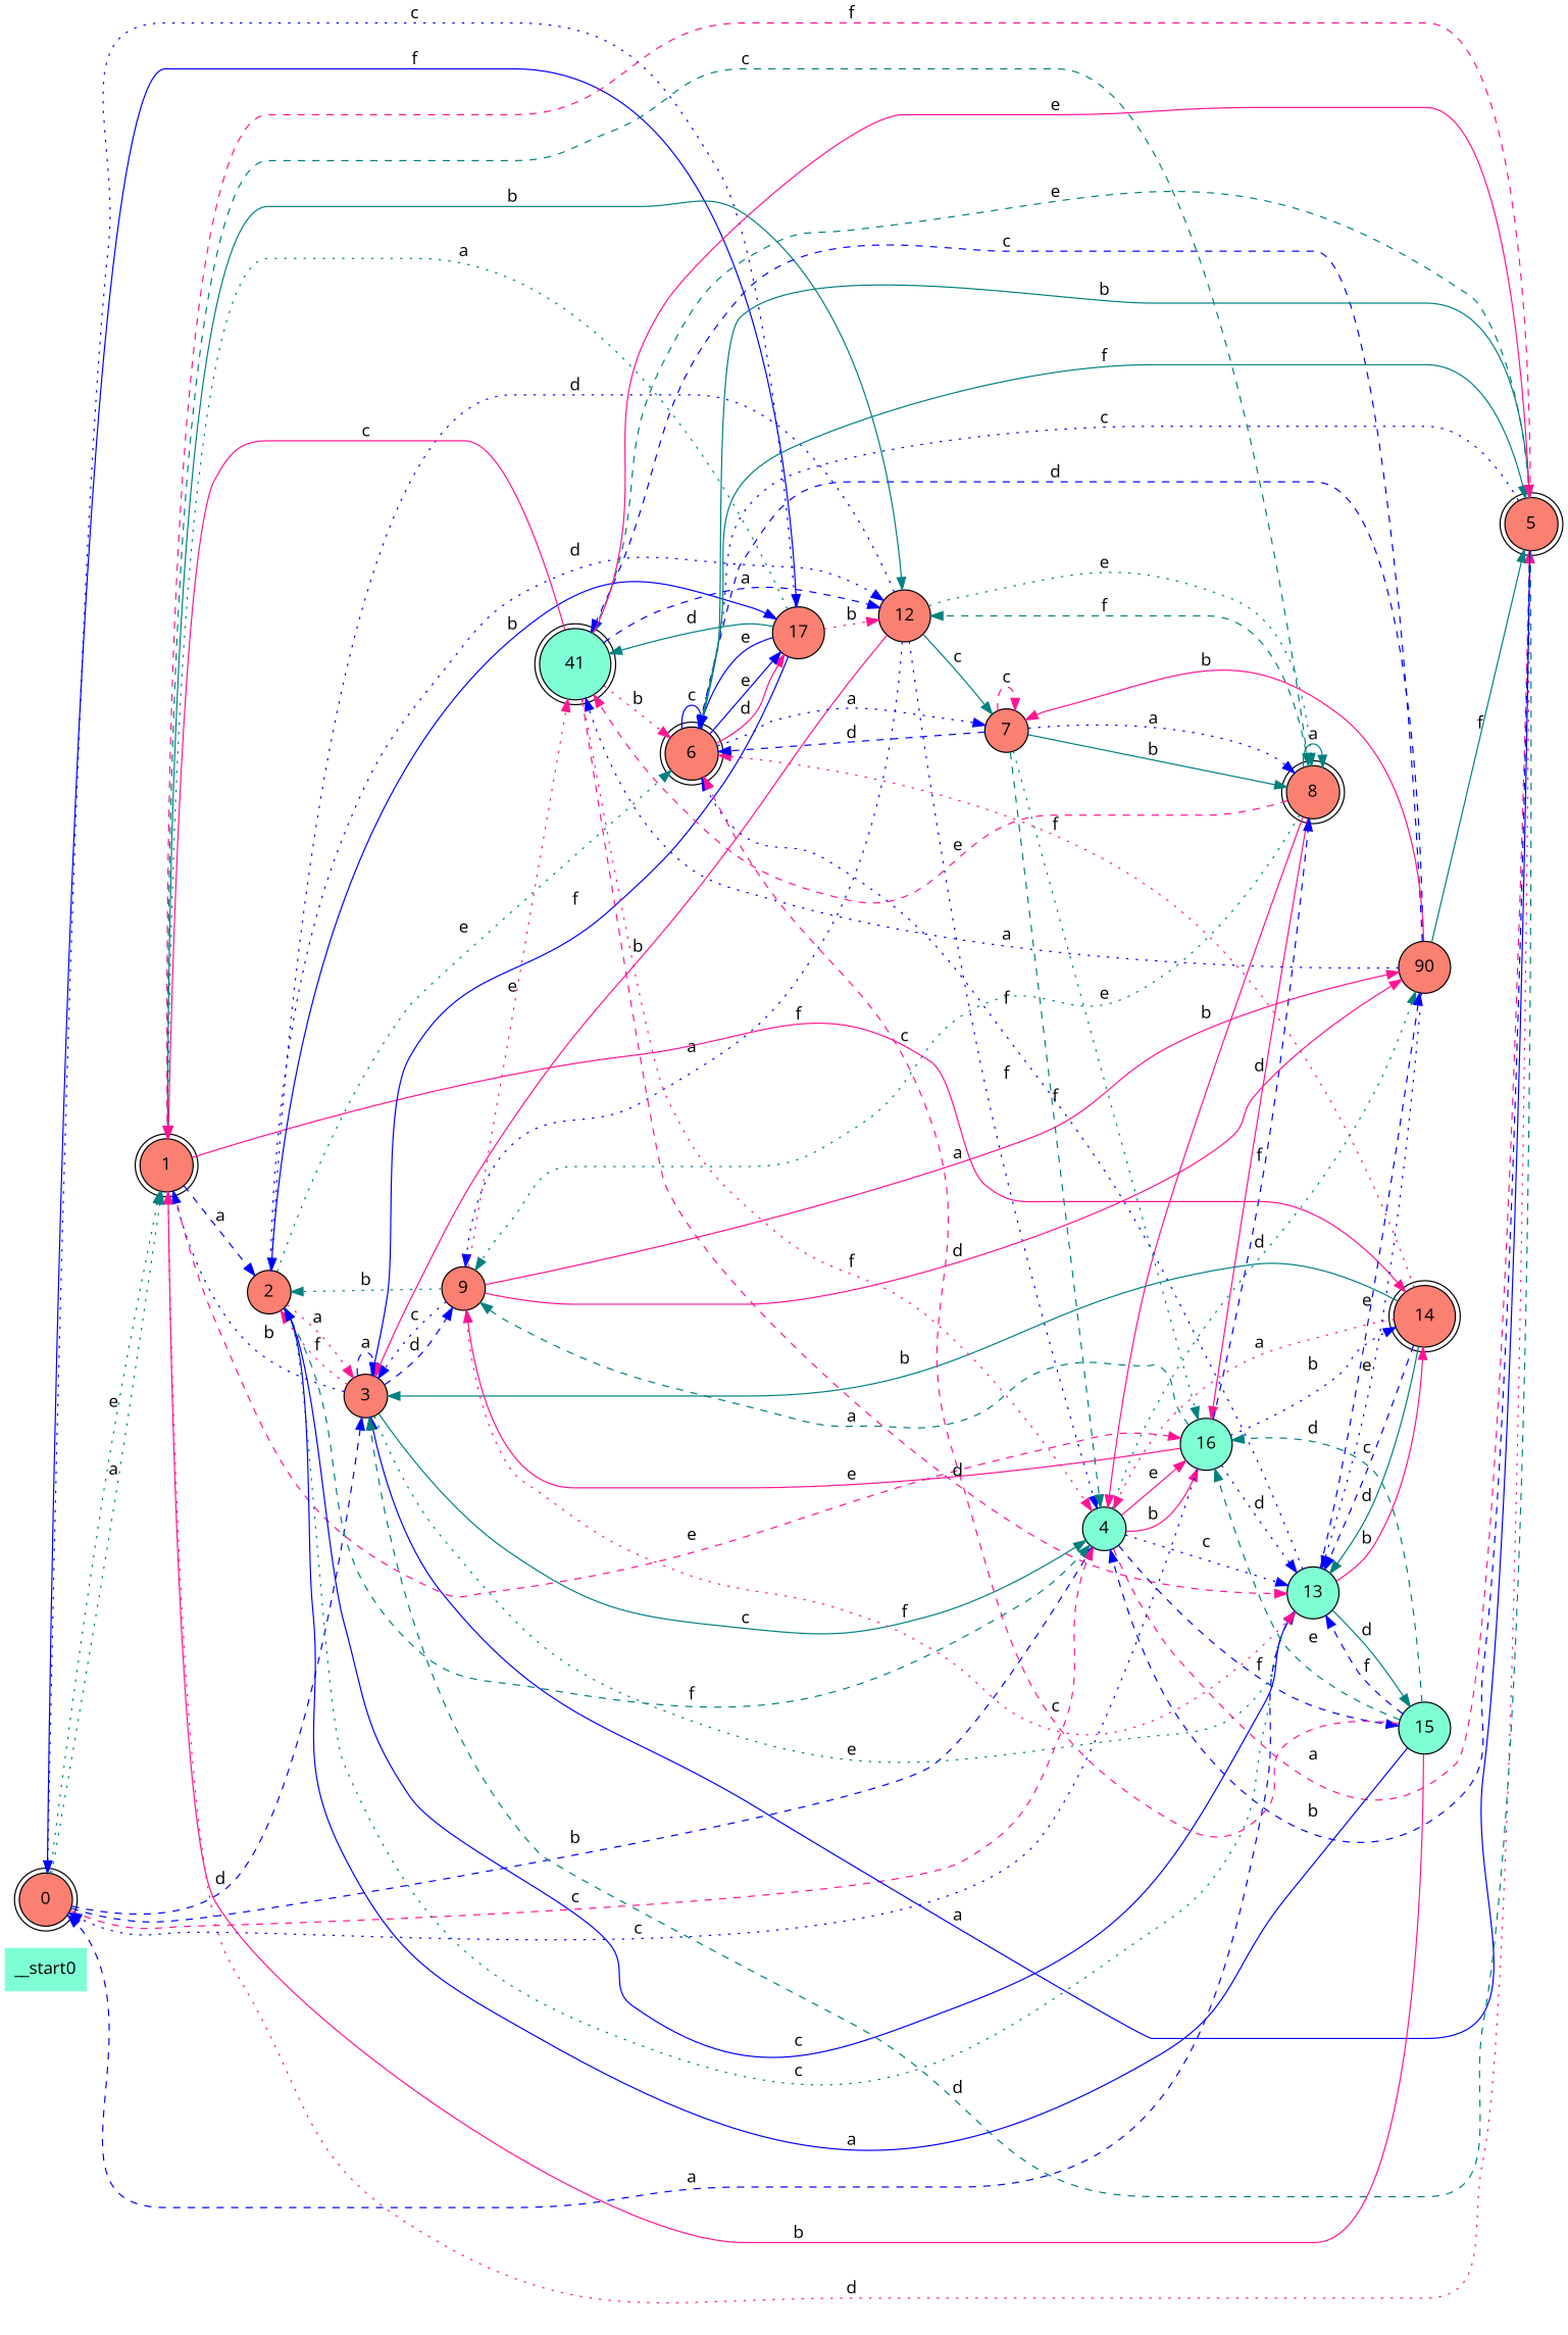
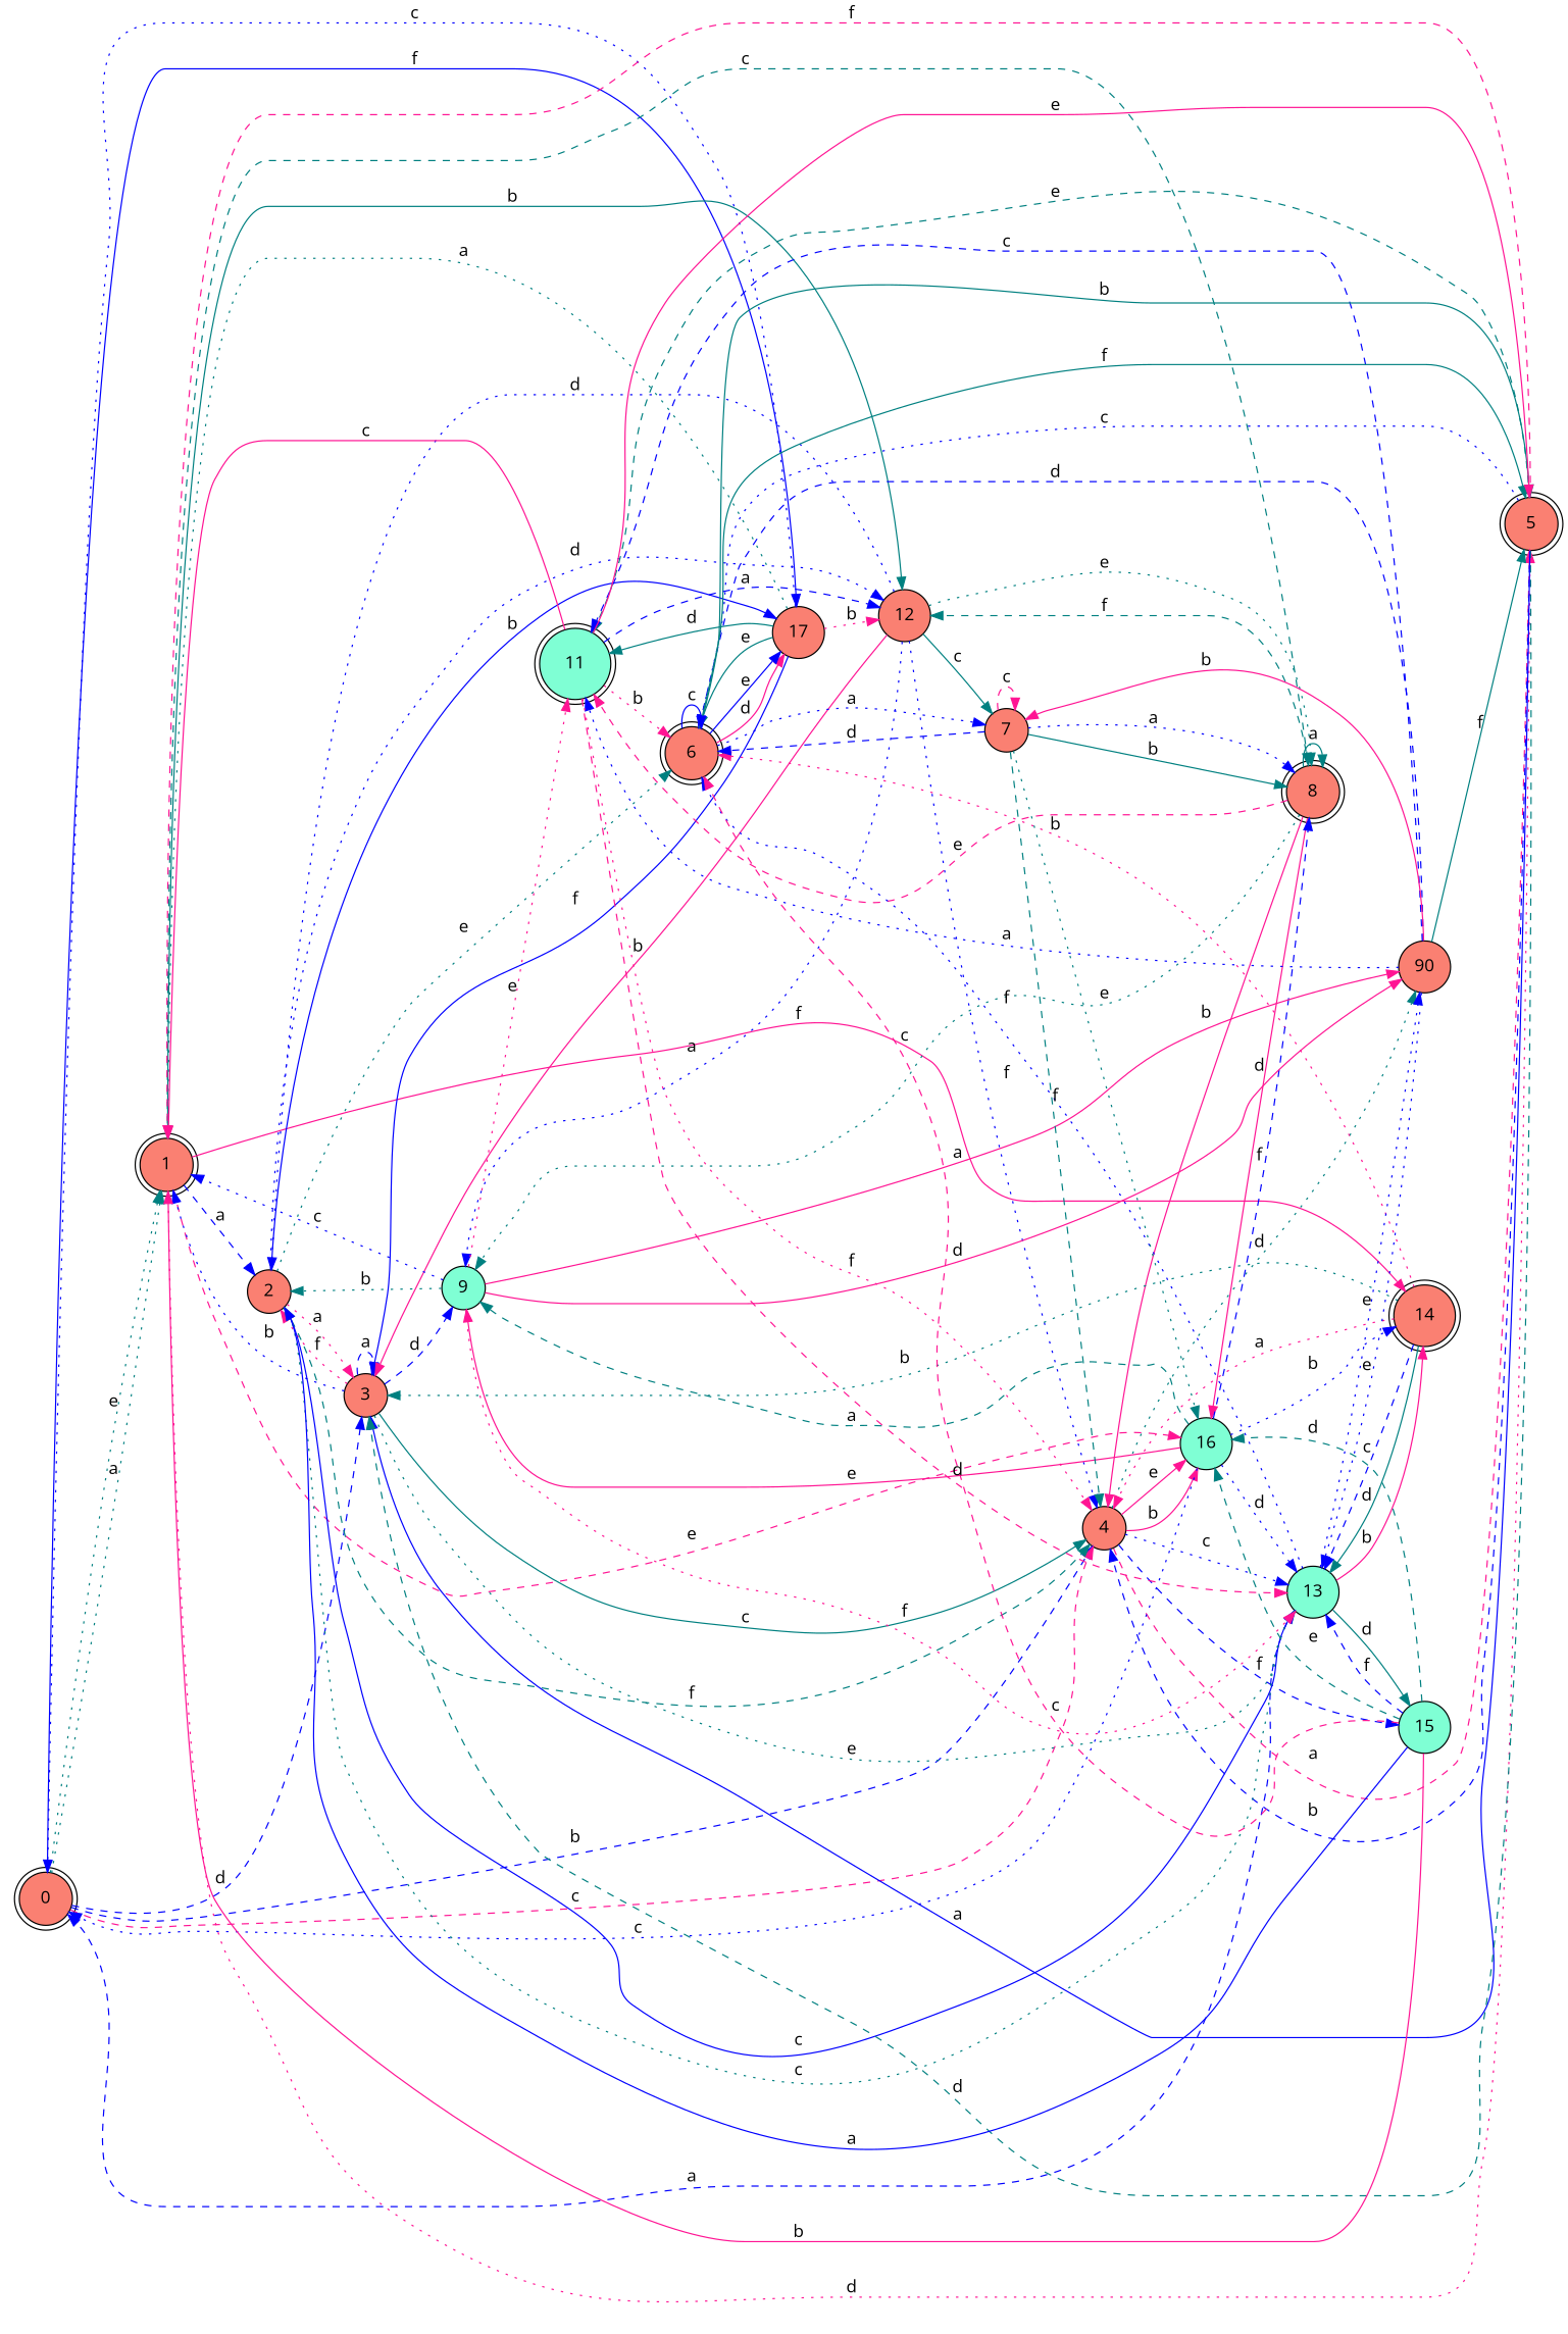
  digraph {
    fontname="Open Sans"
    rankdir=LR
    node [fillcolor=salmon fontname="Open Sans" shape=circle style=filled color=black]
    edge [color=blue fontname="Open Sans" style=dotted]
-   __start0 [fillcolor=aquamarine shape=none color=""]
    n2 [label=0 shape=doublecircle style="rounded,filled"]
    n3 [label=1 shape=doublecircle style="rounded,filled"]
    n4 [label=3]
-   n5 [fillcolor=aquamarine label=4]
+   n5 [label=4]
    n6 [label=17]
    n7 [label=2]
    n8 [label=5 shape=doublecircle style="rounded,filled"]
    n9 [label=8 shape=doublecircle style="rounded,filled"]
    n10 [label=12]
    n11 [label=14 shape=doublecircle style="rounded,filled"]
    n12 [fillcolor=aquamarine label=16]
    n13 [fillcolor=aquamarine label=13]
-   n14 [label=9]
+   n14 [fillcolor=aquamarine label=9]
    n15 [label=90]
    n16 [fillcolor=aquamarine label=15]
    n17 [label=6 shape=doublecircle style="rounded,filled"]
-   n18 [fillcolor=aquamarine label=41 shape=doublecircle style="rounded,filled"]
+   n18 [fillcolor=aquamarine label=11 shape=doublecircle style="rounded,filled"]
    n19 [label=7]
    n2 -> n3 [color=teal label=a]
    n2 -> n3 [color=teal label=e]
    n2 -> n4 [label=d style=dashed]
    n2 -> n5 [label=b style=dashed]
    n2 -> n5 [color=deeppink label=c style=dashed]
    n2 -> n6 [label=f style=solid]
    n3 -> n7 [label=a style=dashed]
    n3 -> n8 [color=deeppink label=d]
    n3 -> n9 [color=teal label=c style=dashed]
    n3 -> n10 [color=teal label=b style=solid]
    n3 -> n11 [color=deeppink label=f style=solid]
    n3 -> n12 [color=deeppink label=e style=dashed]
    n4 -> n3 [label=b]
    n4 -> n4 [label=a style=dashed]
    n4 -> n5 [color=teal label=c style=solid]
    n4 -> n7 [color=deeppink label=f]
    n4 -> n13 [color=teal label=e]
    n4 -> n14 [label=d style=dashed]
    n5 -> n8 [color=deeppink label=a style=dashed]
    n5 -> n12 [color=deeppink label=b style=solid]
    n5 -> n12 [color=deeppink label=e style=solid]
    n5 -> n13 [label=c]
    n5 -> n15 [color=teal label=d]
    n5 -> n16 [label=f style=dashed]
    n6 -> n2 [label=c]
    n6 -> n3 [color=teal label=a]
    n6 -> n4 [label=f style=solid]
    n6 -> n10 [color=deeppink label=b]
-   n6 -> n17 [label=e style=solid]
+   n6 -> n17 [color=teal label=e style=solid]
    n6 -> n18 [color=teal label=d style=solid]
    n7 -> n4 [color=deeppink label=a]
    n7 -> n5 [color=teal label=f style=dashed]
    n7 -> n6 [label=b style=solid]
    n7 -> n10 [label=d]
    n7 -> n13 [label=c style=solid]
    n7 -> n17 [color=teal label=e]
    n8 -> n3 [color=deeppink label=f style=dashed]
    n8 -> n4 [label=a style=solid]
    n8 -> n4 [color=teal label=d style=dashed]
    n8 -> n5 [label=b style=dashed]
    n8 -> n17 [label=c]
    n8 -> n18 [color=teal label=e style=dashed]
    n9 -> n5 [color=deeppink label=b style=solid]
    n9 -> n9 [color=teal label=a style=solid]
    n9 -> n10 [color=teal label=f style=dashed]
    n9 -> n12 [color=deeppink label=d style=solid]
    n9 -> n14 [color=teal label=c]
    n9 -> n18 [color=deeppink label=e style=dashed]
    n10 -> n4 [color=deeppink label=b style=solid]
    n10 -> n5 [label=f]
    n10 -> n7 [label=d]
    n10 -> n9 [color=teal label=e]
    n10 -> n14 [label=a]
    n10 -> n19 [color=teal label=c style=solid]
-   n11 -> n4 [color=teal label=b style=solid]
+   n11 -> n4 [color=teal label=b]
    n11 -> n5 [color=deeppink label=a]
    n11 -> n13 [label=c style=dashed]
    n11 -> n13 [color=teal label=d style=solid]
-   n11 -> n17 [color=deeppink label=f]
+   n11 -> n17 [color=deeppink label=b]
    n12 -> n2 [label=c]
    n12 -> n9 [label=f style=dashed]
    n12 -> n11 [label=b]
    n12 -> n13 [label=d]
    n12 -> n14 [color=teal label=a style=dashed]
    n12 -> n14 [color=deeppink label=e style=solid]
    n13 -> n2 [label=a style=dashed]
    n13 -> n7 [color=teal label=c]
    n13 -> n11 [color=deeppink label=b style=solid]
-   n13 -> n15 [label=e style=dashed]
+   n13 -> n15 [label=e]
    n13 -> n16 [color=teal label=d style=solid]
    n13 -> n17 [label=f]
-   n14 -> n4 [label=c]
+   n14 -> n3 [label=c]
    n14 -> n7 [color=teal label=b]
    n14 -> n13 [color=deeppink label=f]
    n14 -> n15 [color=deeppink label=a style=solid]
    n14 -> n15 [color=deeppink label=d style=solid]
    n14 -> n18 [color=deeppink label=e]
    n15 -> n8 [color=teal label=f style=solid]
    n15 -> n13 [label=e]
    n15 -> n17 [label=d style=dashed]
    n15 -> n18 [label=a]
    n15 -> n18 [label=c style=dashed]
    n15 -> n19 [color=deeppink label=b style=solid]
    n16 -> n3 [color=deeppink label=b style=solid]
    n16 -> n7 [label=a style=solid]
    n16 -> n12 [color=teal label=d style=dashed]
    n16 -> n12 [color=teal label=e style=dashed]
    n16 -> n13 [label=f style=dashed]
    n16 -> n17 [color=deeppink label=c style=dashed]
    n17 -> n6 [color=deeppink label=d style=solid]
    n17 -> n6 [label=e style=solid]
    n17 -> n8 [color=teal label=b style=solid]
    n17 -> n8 [color=teal label=f style=solid]
    n17 -> n17 [label=c style=solid]
    n17 -> n19 [label=a]
    n18 -> n3 [color=deeppink label=c style=solid]
    n18 -> n5 [color=deeppink label=f]
    n18 -> n8 [color=deeppink label=e style=solid]
    n18 -> n10 [label=a style=dashed]
    n18 -> n13 [color=deeppink label=d style=dashed]
    n18 -> n17 [color=deeppink label=b]
    n19 -> n5 [color=teal label=f style=dashed]
    n19 -> n9 [label=a]
    n19 -> n9 [color=teal label=b style=solid]
    n19 -> n12 [color=teal label=e]
    n19 -> n17 [label=d style=dashed]
    n19 -> n19 [color=deeppink label=c style=dashed]
  }
